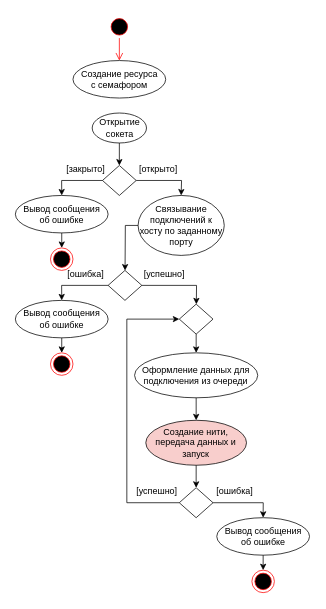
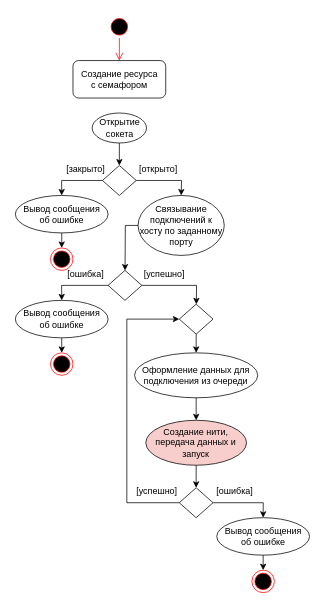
  <mxCell id="0" />
  <mxCell id="1" parent="0" />
  <mxCell id="2" value="" style="ellipse;html=1;shape=startState;fillColor=#000000;strokeColor=#ff0000;" vertex="1" parent="1"><mxGeometry x="143.75" y="20" width="30" height="30" as="geometry" /></mxCell>
  <mxCell id="3" value="" style="edgeStyle=orthogonalEdgeStyle;html=1;verticalAlign=bottom;endArrow=open;endSize=8;strokeColor=#ff0000;rounded=0;" edge="1" parent="1" source="2" target="21"><mxGeometry relative="1" as="geometry"><mxPoint x="163.75" y="110" as="targetPoint" /></mxGeometry></mxCell>
  <mxCell id="4" value="&lt;div&gt;Открытие&lt;/div&gt;&lt;div&gt;сокета&lt;/div&gt;" style="ellipse;whiteSpace=wrap;html=1;" vertex="1" parent="1"><mxGeometry x="122.5" y="150" width="72.5" height="40" as="geometry" /></mxCell>
  <mxCell id="5" value="" style="rhombus;whiteSpace=wrap;html=1;" vertex="1" parent="1"><mxGeometry x="136.25" y="220" width="45" height="40" as="geometry" /></mxCell>
  <mxCell id="6" value="" style="endArrow=classic;html=1;rounded=0;" edge="1" parent="1" source="4" target="5"><mxGeometry width="50" height="50" relative="1" as="geometry"><mxPoint x="223.75" y="290" as="sourcePoint" /><mxPoint x="273.75" y="240" as="targetPoint" /></mxGeometry></mxCell>
  <mxCell id="7" value="" style="endArrow=classic;html=1;rounded=0;jumpStyle=none;jumpSize=6;elbow=vertical;strokeWidth=1;" edge="1" parent="1" source="5" target="11"><mxGeometry width="50" height="50" relative="1" as="geometry"><mxPoint x="223.75" y="290" as="sourcePoint" /><mxPoint x="159.876" y="350.11" as="targetPoint" /><Array as="points"><mxPoint x="241.75" y="240" /></Array></mxGeometry></mxCell>
  <mxCell id="8" value="[открыто]" style="text;html=1;strokeColor=none;fillColor=none;align=center;verticalAlign=middle;whiteSpace=wrap;rounded=0;" vertex="1" parent="1"><mxGeometry x="181.25" y="210" width="60" height="30" as="geometry" /></mxCell>
  <mxCell id="9" value="" style="endArrow=classic;html=1;rounded=0;" edge="1" parent="1" source="5" target="23"><mxGeometry width="50" height="50" relative="1" as="geometry"><mxPoint x="168.75" y="230" as="sourcePoint" /><mxPoint x="168.75" y="280" as="targetPoint" /><Array as="points"><mxPoint x="81.75" y="240" /></Array></mxGeometry></mxCell>
  <mxCell id="10" value="[закрыто]" style="text;html=1;strokeColor=none;fillColor=none;align=center;verticalAlign=middle;whiteSpace=wrap;rounded=0;" vertex="1" parent="1"><mxGeometry x="83.75" y="210" width="60" height="30" as="geometry" /></mxCell>
  <mxCell id="11" value="Связывание подключений к хосту по заданному порту" style="ellipse;whiteSpace=wrap;html=1;" vertex="1" parent="1"><mxGeometry x="183.75" y="260" width="115" height="80" as="geometry" /></mxCell>
  <mxCell id="12" value="" style="rhombus;whiteSpace=wrap;html=1;" vertex="1" parent="1"><mxGeometry x="143.75" y="360" width="45" height="40" as="geometry" /></mxCell>
  <mxCell id="13" value="" style="endArrow=classic;html=1;rounded=0;jumpStyle=none;jumpSize=6;elbow=vertical;strokeWidth=1;" edge="1" parent="1" source="12" target="29"><mxGeometry width="50" height="50" relative="1" as="geometry"><mxPoint x="232.5" y="370" as="sourcePoint" /><mxPoint x="168.626" y="430.11" as="targetPoint" /><Array as="points"><mxPoint x="261.75" y="380" /></Array></mxGeometry></mxCell>
  <mxCell id="14" value="" style="endArrow=classic;html=1;rounded=0;" edge="1" parent="1" source="12" target="26"><mxGeometry width="50" height="50" relative="1" as="geometry"><mxPoint x="172.5" y="380" as="sourcePoint" /><mxPoint x="268.75" y="630" as="targetPoint" /><Array as="points"><mxPoint x="81.75" y="380" /></Array></mxGeometry></mxCell>
  <mxCell id="15" value="&lt;div&gt;[ошибка]&lt;/div&gt;" style="text;html=1;strokeColor=none;fillColor=none;align=center;verticalAlign=middle;whiteSpace=wrap;rounded=0;" vertex="1" parent="1"><mxGeometry x="283.44" y="640" width="60" height="30" as="geometry" /></mxCell>
  <mxCell id="16" value="Оформление данных для подключения из очереди" style="ellipse;whiteSpace=wrap;html=1;" vertex="1" parent="1"><mxGeometry x="179.07" y="470" width="164.37" height="60" as="geometry" /></mxCell>
  <mxCell id="17" value="Создание нити, передача данных и запуск" style="ellipse;whiteSpace=wrap;html=1;fillColor=#f8cecc;" vertex="1" parent="1"><mxGeometry x="194.06" y="560" width="134.37" height="60" as="geometry" /></mxCell>
  <mxCell id="18" value="" style="endArrow=classic;html=1;rounded=0;" edge="1" parent="1" source="16" target="17"><mxGeometry width="50" height="50" relative="1" as="geometry"><mxPoint x="166.25" y="540" as="sourcePoint" /><mxPoint x="176.25" y="270" as="targetPoint" /></mxGeometry></mxCell>
  <mxCell id="19" value="" style="endArrow=classic;html=1;rounded=0;" edge="1" parent="1" source="17" target="31"><mxGeometry width="50" height="50" relative="1" as="geometry"><mxPoint x="176.255" y="580" as="sourcePoint" /><mxPoint x="176.255" y="600" as="targetPoint" /></mxGeometry></mxCell>
  <mxCell id="20" value="" style="endArrow=classic;html=1;rounded=0;" edge="1" parent="1" source="11" target="12"><mxGeometry width="50" height="50" relative="1" as="geometry"><mxPoint x="365.625" y="460" as="sourcePoint" /><mxPoint x="365.62" y="490" as="targetPoint" /><Array as="points"><mxPoint x="166.75" y="300" /></Array></mxGeometry></mxCell>
- <mxCell id="21" value="&lt;div&gt;Создание ресурса&lt;/div&gt;&lt;div&gt;с семафором&lt;/div&gt;" style="ellipse;whiteSpace=wrap;html=1;" vertex="1" parent="1"><mxGeometry x="96.88" y="80" width="123.75" height="50" as="geometry" /></mxCell>
+ <mxCell id="21" value="&lt;div&gt;Создание ресурса&lt;/div&gt;&lt;div&gt;с семафором&lt;/div&gt;" style="whiteSpace=wrap;html=1;rounded=1;" vertex="1" parent="1"><mxGeometry x="96.88" y="80" width="123.75" height="50" as="geometry" /></mxCell>
  <mxCell id="22" value="" style="ellipse;html=1;shape=endState;fillColor=#000000;strokeColor=#ff0000;" vertex="1" parent="1"><mxGeometry x="66.88" y="330" width="30" height="30" as="geometry" /></mxCell>
  <mxCell id="23" value="&lt;div&gt;Вывод сообщения&lt;/div&gt;&lt;div&gt;об ошибке&lt;/div&gt;" style="ellipse;whiteSpace=wrap;html=1;" vertex="1" parent="1"><mxGeometry x="20" y="260" width="123.75" height="50" as="geometry" /></mxCell>
  <mxCell id="24" value="" style="endArrow=classic;html=1;rounded=0;" edge="1" parent="1" source="23" target="22"><mxGeometry width="50" height="50" relative="1" as="geometry"><mxPoint x="370.625" y="390" as="sourcePoint" /><mxPoint x="370.62" y="420" as="targetPoint" /></mxGeometry></mxCell>
  <mxCell id="25" value="[успешно]" style="text;html=1;strokeColor=none;fillColor=none;align=center;verticalAlign=middle;whiteSpace=wrap;rounded=0;" vertex="1" parent="1"><mxGeometry x="188.75" y="350" width="60" height="30" as="geometry" /></mxCell>
  <mxCell id="26" value="&lt;div&gt;Вывод сообщения&lt;/div&gt;&lt;div&gt;об ошибке&lt;/div&gt;" style="ellipse;whiteSpace=wrap;html=1;" vertex="1" parent="1"><mxGeometry x="20" y="400" width="123.75" height="50" as="geometry" /></mxCell>
  <mxCell id="27" value="" style="ellipse;html=1;shape=endState;fillColor=#000000;strokeColor=#ff0000;" vertex="1" parent="1"><mxGeometry x="66.88" y="470" width="30" height="30" as="geometry" /></mxCell>
  <mxCell id="28" value="" style="endArrow=classic;html=1;rounded=0;" edge="1" parent="1" source="26" target="27"><mxGeometry width="50" height="50" relative="1" as="geometry"><mxPoint x="168.75" y="200" as="sourcePoint" /><mxPoint x="168.75" y="230" as="targetPoint" /></mxGeometry></mxCell>
  <mxCell id="29" value="" style="rhombus;whiteSpace=wrap;html=1;" vertex="1" parent="1"><mxGeometry x="238.75" y="405" width="45" height="40" as="geometry" /></mxCell>
  <mxCell id="30" value="" style="endArrow=classic;html=1;rounded=0;" edge="1" parent="1" source="29" target="16"><mxGeometry width="50" height="50" relative="1" as="geometry"><mxPoint x="254.973" y="538.464" as="sourcePoint" /><mxPoint x="197.49" y="601.518" as="targetPoint" /></mxGeometry></mxCell>
  <mxCell id="31" value="" style="rhombus;whiteSpace=wrap;html=1;" vertex="1" parent="1"><mxGeometry x="238.74" y="650" width="45" height="40" as="geometry" /></mxCell>
  <mxCell id="32" value="[успешно]" style="text;html=1;strokeColor=none;fillColor=none;align=center;verticalAlign=middle;whiteSpace=wrap;rounded=0;" vertex="1" parent="1"><mxGeometry x="178.74" y="640" width="60" height="30" as="geometry" /></mxCell>
  <mxCell id="33" value="&lt;div&gt;[ошибка]&lt;/div&gt;" style="text;html=1;strokeColor=none;fillColor=none;align=center;verticalAlign=middle;whiteSpace=wrap;rounded=0;" vertex="1" parent="1"><mxGeometry x="83.75" y="350" width="60" height="30" as="geometry" /></mxCell>
  <mxCell id="34" value="" style="endArrow=classic;html=1;rounded=0;" edge="1" parent="1" source="31" target="29"><mxGeometry width="50" height="50" relative="1" as="geometry"><mxPoint x="108.75" y="670" as="sourcePoint" /><mxPoint x="271.255" y="480" as="targetPoint" /><Array as="points"><mxPoint x="168.75" y="670" /><mxPoint x="168.75" y="425" /></Array></mxGeometry></mxCell>
  <mxCell id="35" value="&lt;div&gt;Вывод сообщения&lt;/div&gt;&lt;div&gt;об ошибке&lt;/div&gt;" style="ellipse;whiteSpace=wrap;html=1;" vertex="1" parent="1"><mxGeometry x="288.75" y="690" width="123.75" height="50" as="geometry" /></mxCell>
  <mxCell id="36" value="" style="ellipse;html=1;shape=endState;fillColor=#000000;strokeColor=#ff0000;" vertex="1" parent="1"><mxGeometry x="335.63" y="760" width="30" height="30" as="geometry" /></mxCell>
  <mxCell id="37" value="" style="endArrow=classic;html=1;rounded=0;" edge="1" parent="1" source="35" target="36"><mxGeometry width="50" height="50" relative="1" as="geometry"><mxPoint x="437.5" y="490" as="sourcePoint" /><mxPoint x="437.5" y="520" as="targetPoint" /></mxGeometry></mxCell>
  <mxCell id="38" value="" style="endArrow=classic;html=1;rounded=0;" edge="1" parent="1" source="31" target="35"><mxGeometry width="50" height="50" relative="1" as="geometry"><mxPoint x="168.75" y="200" as="sourcePoint" /><mxPoint x="168.75" y="230" as="targetPoint" /><Array as="points"><mxPoint x="350.75" y="670" /></Array></mxGeometry></mxCell>
